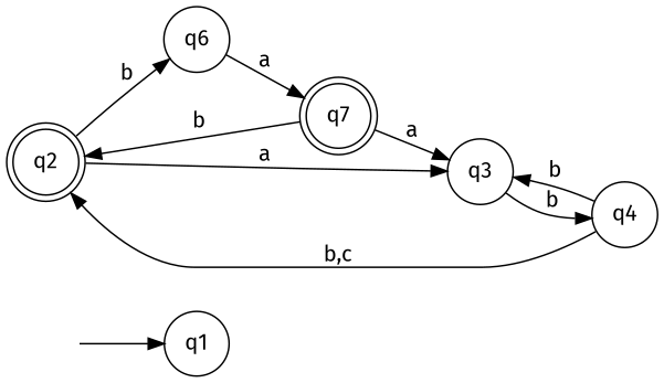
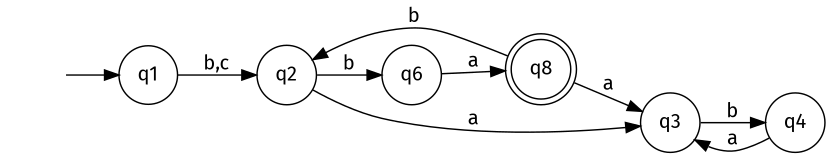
  digraph {
    fontname="Fira Sans"
    rankdir=LR
    node [fontname="Fira Sans" shape=circle]
    edge [fontname="Fira Sans"]
    q0 [style=invis]
    q1
-   q2 [shape=doublecircle]
+   q2
    q6
    q3
-   q7 [shape=doublecircle]
+   q7 [shape=doublecircle label=q8]
    q4
    q0 -> q1
-   q4 -> q2 [label="b,c"]
-   q2 -> q6 [label=" b"]
+   q1 -> q2 [label="b,c"]
+   q2 -> q6 [label=b]
    q2 -> q3 [label=a]
    q6 -> q7 [label=a]
    q3 -> q4 [label=b]
    q7 -> q2 [label=" b"]
    q7 -> q3 [label=a]
-   q4 -> q3 [label=" b"]
+   q4 -> q3 [label=a]
  }
